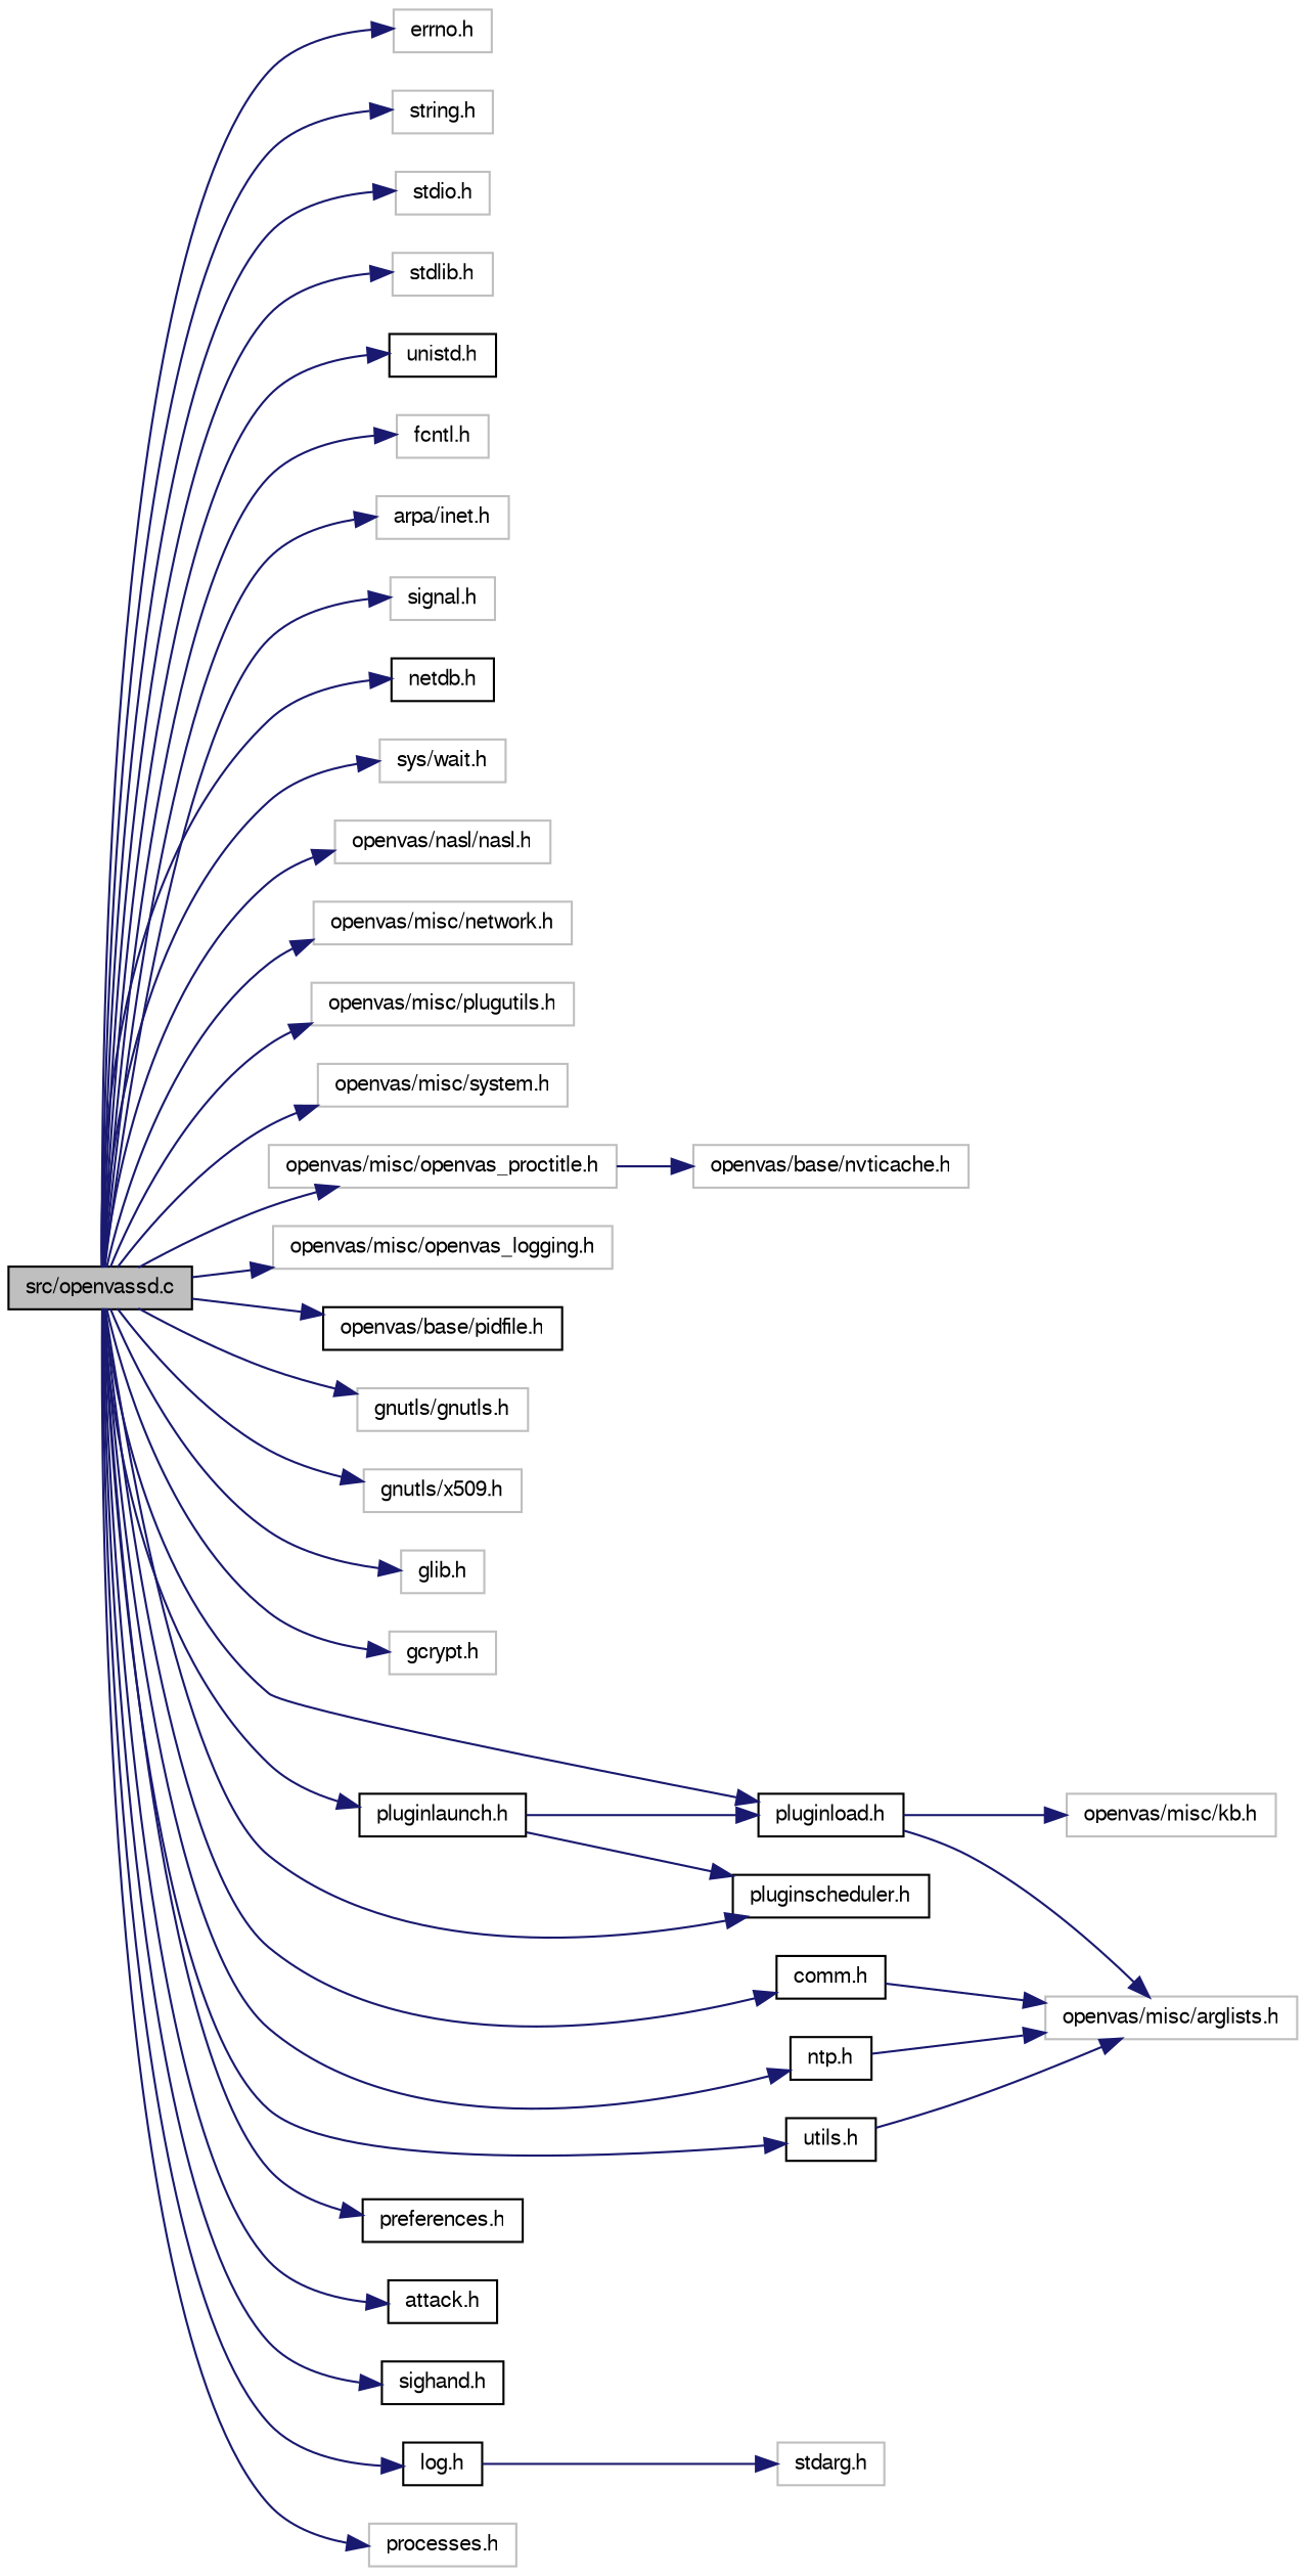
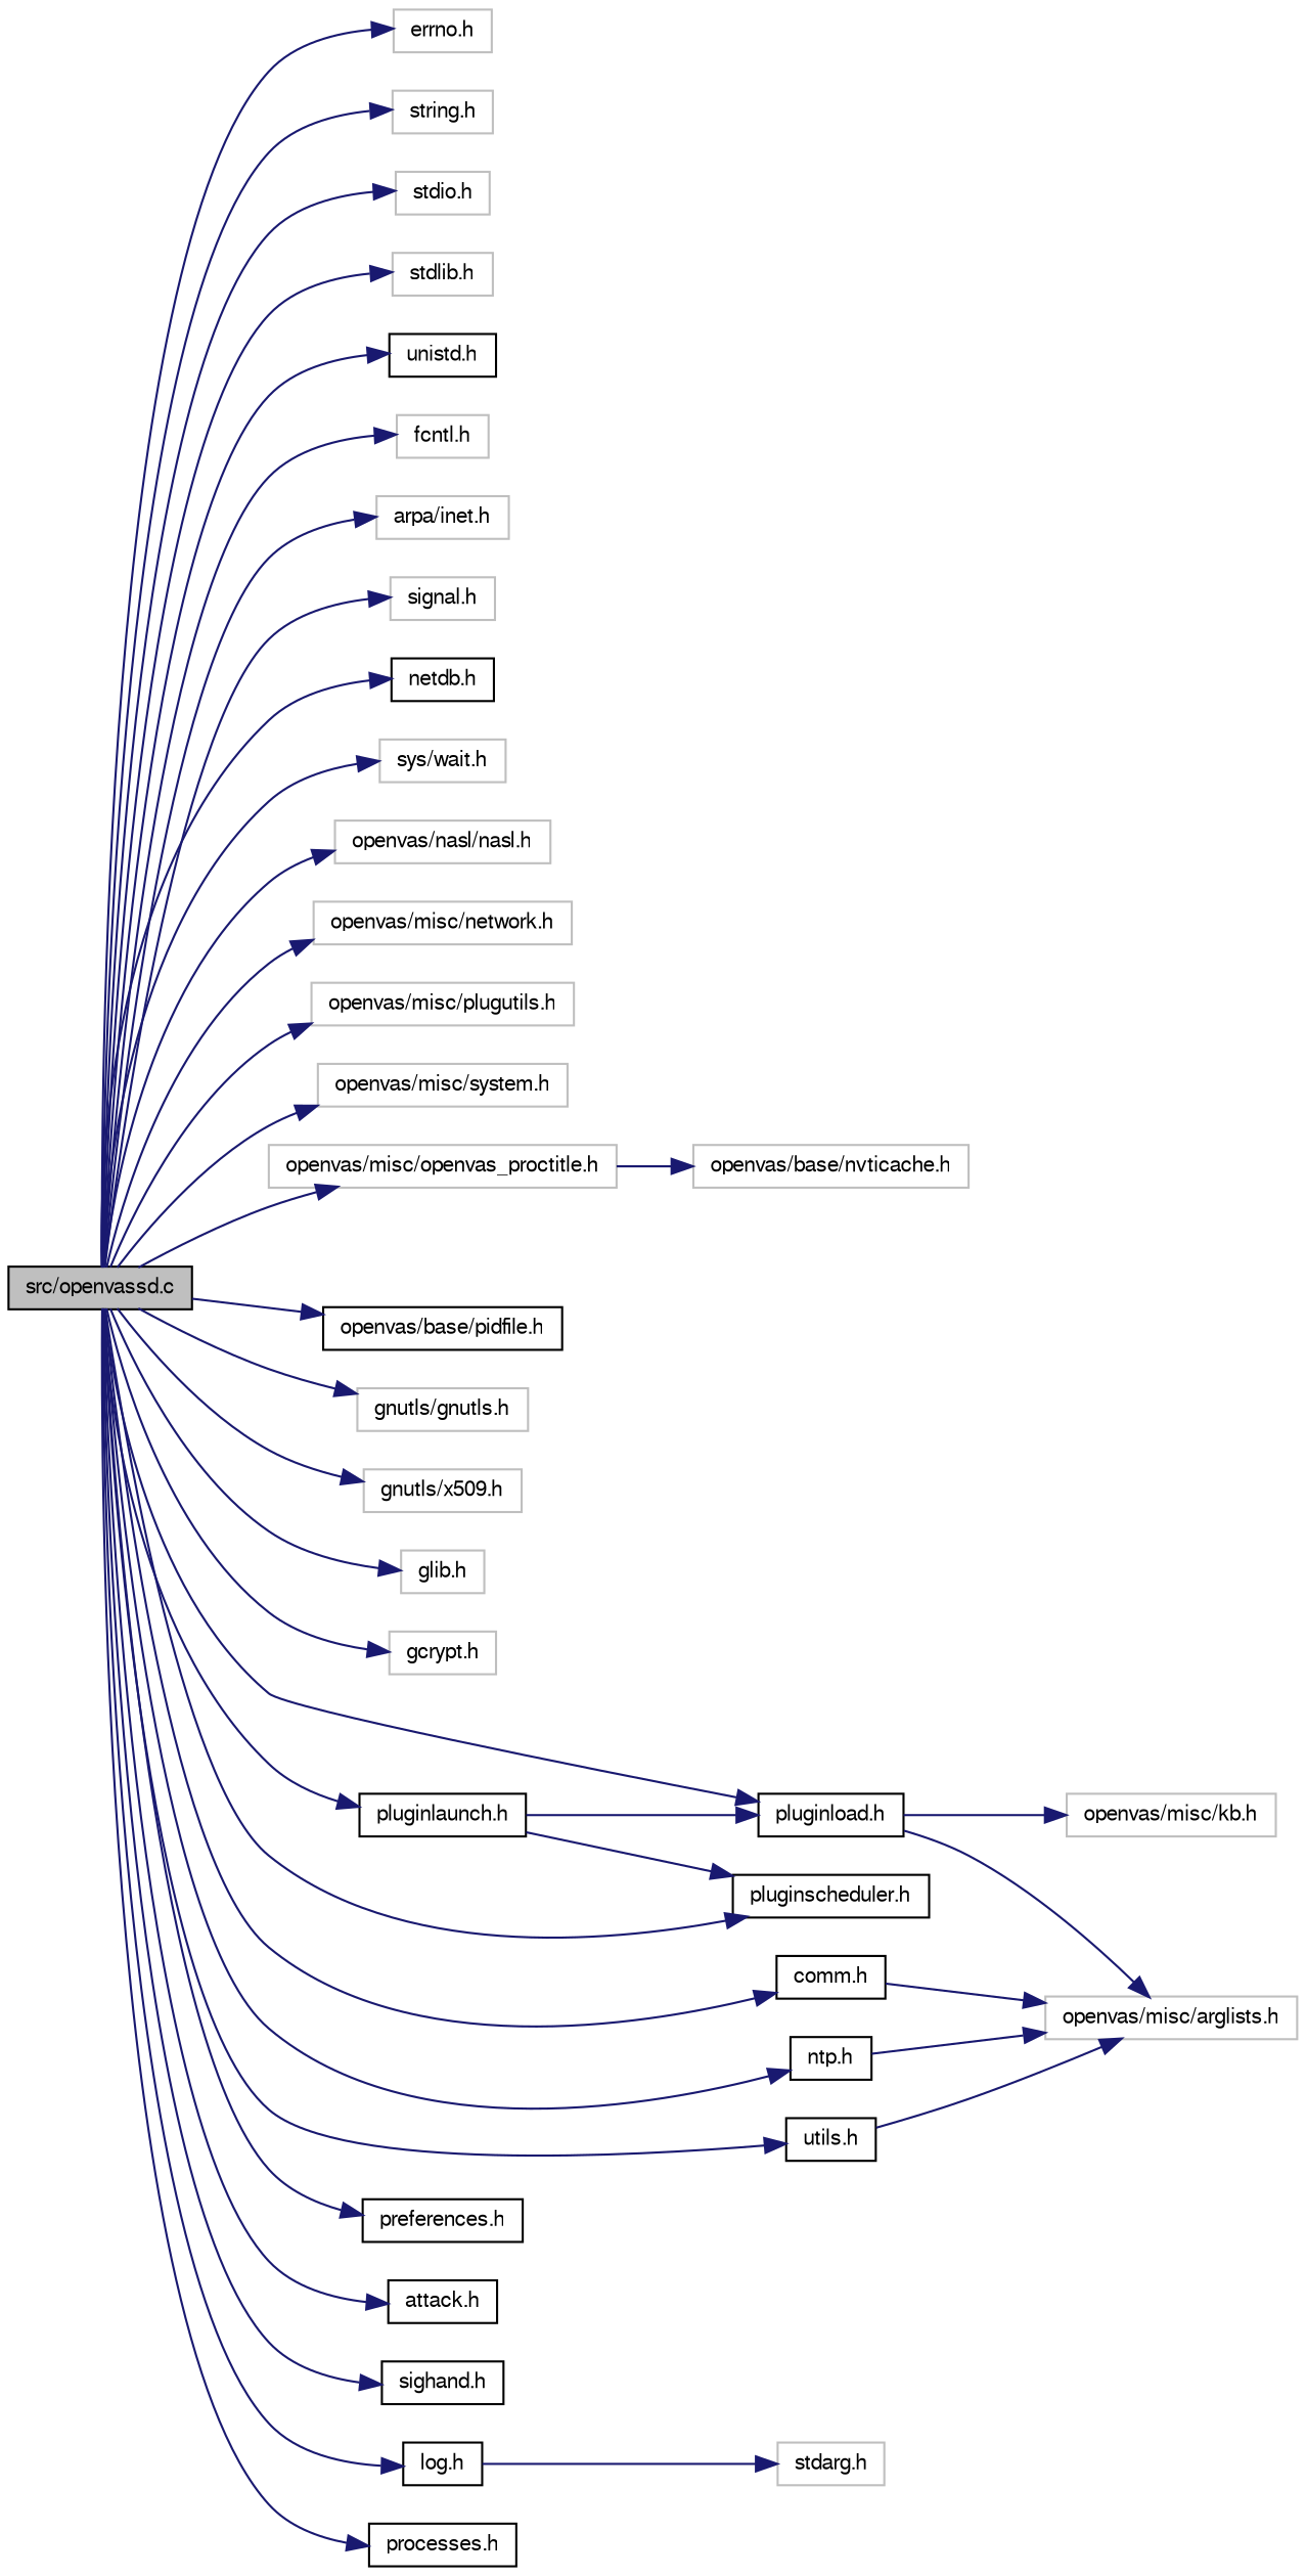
  digraph {
    rankdir=LR
    node [color=grey75 fontname=FreeSans fontsize=10 shape=record]
    edge [color=midnightblue fontname=FreeSans fontsize=10 labelfontname=FreeSans labelfontsize=10 style=solid]
    n1 [color=black fillcolor=grey75 fontcolor=black height=0.2 label="src/openvassd.c" style=filled width=0.4]
    n2 [height=0.2 label="errno.h" width=0.4]
    n3 [height=0.2 label="string.h" width=0.4]
    n4 [height=0.2 label="stdio.h" width=0.4]
    n5 [height=0.2 label="stdlib.h" width=0.4]
    n6 [color=black height=0.2 label="unistd.h" width=0.4]
    n7 [height=0.2 label="fcntl.h" width=0.4]
    n8 [height=0.2 label="arpa/inet.h" width=0.4]
    n9 [height=0.2 label="signal.h" width=0.4]
    n10 [color=black height=0.2 label="netdb.h" width=0.4]
    n11 [height=0.2 label="sys/wait.h" width=0.4]
    n12 [height=0.2 label="openvas/nasl/nasl.h" width=0.4]
    n13 [height=0.2 label="openvas/misc/network.h" width=0.4]
    n14 [height=0.2 label="openvas/misc/plugutils.h" width=0.4]
    n15 [height=0.2 label="openvas/misc/system.h" width=0.4]
    n16 [height=0.2 label="openvas/misc/openvas_proctitle.h" width=0.4]
-   n17 [height=0.2 label="openvas/misc/openvas_logging.h" width=0.4]
    n18 [color=black height=0.2 label="openvas/base/pidfile.h" width=0.4]
    n19 [height=0.2 label="gnutls/gnutls.h" width=0.4]
    n20 [height=0.2 label="gnutls/x509.h" width=0.4]
    n21 [height=0.2 label="glib.h" width=0.4]
    n22 [height=0.2 label="gcrypt.h" width=0.4]
    n23 [color=black height=0.2 label="pluginload.h" width=0.4]
    n24 [color=black height=0.2 label="preferences.h" width=0.4]
    n25 [color=black height=0.2 label="comm.h" width=0.4]
    n26 [color=black height=0.2 label="attack.h" width=0.4]
    n27 [color=black height=0.2 label="sighand.h" width=0.4]
    n28 [color=black height=0.2 label="log.h" width=0.4]
-   n29 [height=0.2 label="processes.h" width=0.4]
+   n29 [color=black height=0.2 label="processes.h" width=0.4]
    n30 [color=black height=0.2 label="ntp.h" width=0.4]
    n31 [color=black height=0.2 label="utils.h" width=0.4]
    n32 [color=black height=0.2 label="pluginscheduler.h" width=0.4]
    n33 [color=black height=0.2 label="pluginlaunch.h" width=0.4]
    n34 [height=0.2 label="openvas/base/nvticache.h" width=0.4]
    n35 [height=0.2 label="openvas/misc/arglists.h" width=0.4]
    n36 [height=0.2 label="openvas/misc/kb.h" width=0.4]
    n37 [height=0.2 label="stdarg.h" width=0.4]
    n1 -> n2
    n1 -> n3
    n1 -> n4
    n1 -> n5
    n1 -> n6
    n1 -> n7
    n1 -> n8
    n1 -> n9
    n1 -> n10
    n1 -> n11
    n1 -> n12
    n1 -> n13
    n1 -> n14
    n1 -> n15
    n1 -> n16
-   n1 -> n17
    n1 -> n18
    n1 -> n19
    n1 -> n20
    n1 -> n21
    n1 -> n22
    n1 -> n23
    n1 -> n24
    n1 -> n25
    n1 -> n26
    n1 -> n27
    n1 -> n28
    n1 -> n29
    n1 -> n30
    n1 -> n31
    n1 -> n32
    n1 -> n33
    n16 -> n34
    n23 -> n35
    n23 -> n36
    n25 -> n35
    n28 -> n37
    n30 -> n35
    n31 -> n35
    n33 -> n23
    n33 -> n32
  }
